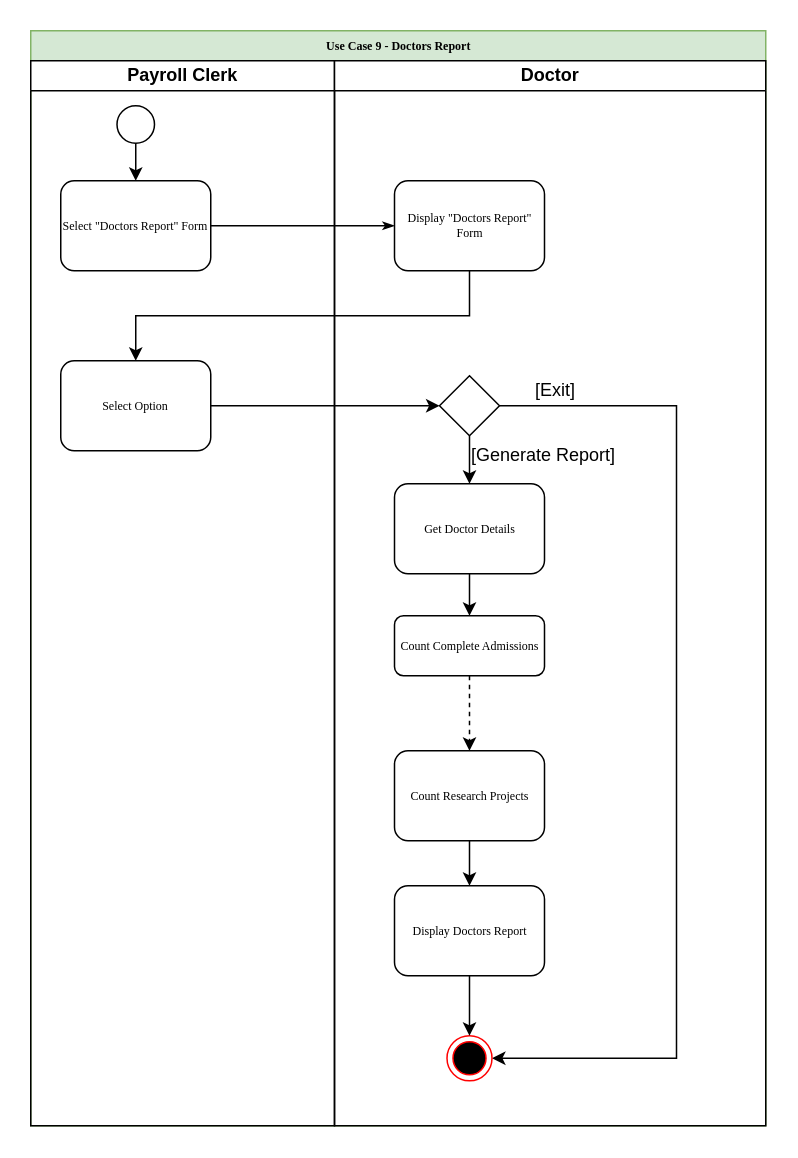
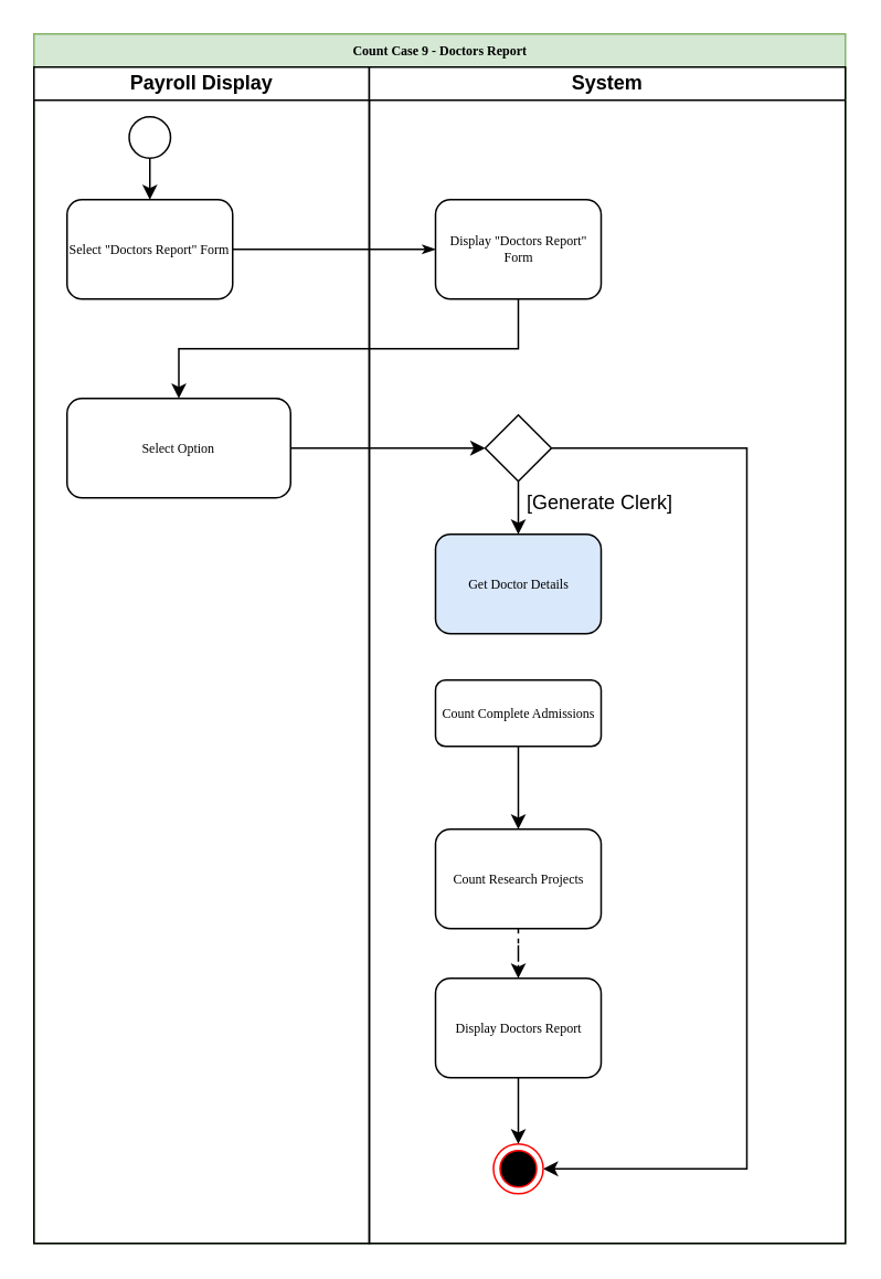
  <mxCell id="0" />
  <mxCell id="1" parent="0" />
- <mxCell id="2" value="Use Case 9 - Doctors Report" style="swimlane;html=1;childLayout=stackLayout;startSize=20;rounded=0;shadow=0;labelBackgroundColor=none;strokeWidth=1;fontFamily=Verdana;fontSize=8;align=center;fillColor=#d5e8d4;strokeColor=#82b366;" parent="1" vertex="1"><mxGeometry x="20" y="20" width="490" height="730" as="geometry" /></mxCell>
- <mxCell id="3" value="Payroll Clerk" style="swimlane;html=1;startSize=20;" parent="2" vertex="1"><mxGeometry y="20" width="202.5" height="710" as="geometry" /></mxCell>
+ <mxCell id="2" value="Count Case 9 - Doctors Report" style="swimlane;html=1;childLayout=stackLayout;startSize=20;rounded=0;shadow=0;labelBackgroundColor=none;strokeWidth=1;fontFamily=Verdana;fontSize=8;align=center;fillColor=#d5e8d4;strokeColor=#82b366;" parent="1" vertex="1"><mxGeometry x="20" y="20" width="490" height="730" as="geometry" /></mxCell>
+ <mxCell id="3" value="Payroll Display" style="swimlane;html=1;startSize=20;" parent="2" vertex="1"><mxGeometry y="20" width="202.5" height="710" as="geometry" /></mxCell>
  <mxCell id="4" value="" style="edgeStyle=orthogonalEdgeStyle;rounded=0;orthogonalLoop=1;jettySize=auto;html=1;" parent="3" source="5" target="6" edge="1"><mxGeometry relative="1" as="geometry" /></mxCell>
  <mxCell id="5" value="" style="ellipse;whiteSpace=wrap;html=1;aspect=fixed;" parent="3" vertex="1"><mxGeometry x="57.5" y="30" width="25" height="25" as="geometry" /></mxCell>
  <mxCell id="6" value="Select &quot;Doctors Report&quot; Form" style="rounded=1;whiteSpace=wrap;html=1;shadow=0;labelBackgroundColor=none;strokeWidth=1;fontFamily=Verdana;fontSize=8;align=center;" parent="3" vertex="1"><mxGeometry x="20" y="80" width="100" height="60" as="geometry" /></mxCell>
- <mxCell id="7" value="Select Option" style="rounded=1;whiteSpace=wrap;html=1;shadow=0;labelBackgroundColor=none;strokeWidth=1;fontFamily=Verdana;fontSize=8;align=center;" parent="3" vertex="1"><mxGeometry x="20" y="200" width="100" height="60" as="geometry" /></mxCell>
+ <mxCell id="7" value="Select Option" style="rounded=1;whiteSpace=wrap;html=1;shadow=0;labelBackgroundColor=none;strokeWidth=1;fontFamily=Verdana;fontSize=8;align=center;" parent="3" vertex="1"><mxGeometry x="20" y="200" width="135" height="60" as="geometry" /></mxCell>
  <mxCell id="8" style="edgeStyle=orthogonalEdgeStyle;rounded=1;html=1;labelBackgroundColor=none;startArrow=none;startFill=0;startSize=5;endArrow=classicThin;endFill=1;endSize=5;jettySize=auto;orthogonalLoop=1;strokeWidth=1;fontFamily=Verdana;fontSize=8" parent="2" source="6" target="21" edge="1"><mxGeometry relative="1" as="geometry" /></mxCell>
  <mxCell id="9" style="edgeStyle=orthogonalEdgeStyle;rounded=0;orthogonalLoop=1;jettySize=auto;html=1;exitX=0.5;exitY=1;exitDx=0;exitDy=0;entryX=0.5;entryY=0;entryDx=0;entryDy=0;" parent="2" source="21" target="7" edge="1"><mxGeometry relative="1" as="geometry" /></mxCell>
- <mxCell id="10" value="Doctor" style="swimlane;html=1;startSize=20;" parent="2" vertex="1"><mxGeometry x="202.5" y="20" width="287.5" height="710" as="geometry" /></mxCell>
- <mxCell id="11" style="edgeStyle=orthogonalEdgeStyle;rounded=0;orthogonalLoop=1;jettySize=auto;html=1;exitX=0.5;exitY=1;exitDx=0;exitDy=0;entryX=0.5;entryY=0;entryDx=0;entryDy=0;dashed=1;" parent="10" source="22" target="23" edge="1"><mxGeometry relative="1" as="geometry"><mxPoint x="90" y="440" as="sourcePoint" /></mxGeometry></mxCell>
- <mxCell id="12" style="edgeStyle=orthogonalEdgeStyle;rounded=0;orthogonalLoop=1;jettySize=auto;html=1;exitX=0.5;exitY=1;exitDx=0;exitDy=0;entryX=0.5;entryY=0;entryDx=0;entryDy=0;" parent="10" source="20" target="22" edge="1"><mxGeometry relative="1" as="geometry"><mxPoint x="90" y="400" as="targetPoint" /></mxGeometry></mxCell>
- <mxCell id="13" value="" style="edgeStyle=orthogonalEdgeStyle;rounded=0;orthogonalLoop=1;jettySize=auto;html=1;" parent="10" source="23" target="19" edge="1"><mxGeometry relative="1" as="geometry" /></mxCell>
+ <mxCell id="10" value="System" style="swimlane;html=1;startSize=20;" parent="2" vertex="1"><mxGeometry x="202.5" y="20" width="287.5" height="710" as="geometry" /></mxCell>
+ <mxCell id="11" style="edgeStyle=orthogonalEdgeStyle;rounded=0;orthogonalLoop=1;jettySize=auto;html=1;exitX=0.5;exitY=1;exitDx=0;exitDy=0;entryX=0.5;entryY=0;entryDx=0;entryDy=0;" parent="10" source="22" target="23" edge="1"><mxGeometry relative="1" as="geometry"><mxPoint x="90" y="440" as="sourcePoint" /></mxGeometry></mxCell>
+ <mxCell id="13" value="" style="edgeStyle=orthogonalEdgeStyle;rounded=0;orthogonalLoop=1;jettySize=auto;html=1;dashed=1;" parent="10" source="23" target="19" edge="1"><mxGeometry relative="1" as="geometry" /></mxCell>
  <mxCell id="14" style="edgeStyle=orthogonalEdgeStyle;rounded=0;orthogonalLoop=1;jettySize=auto;html=1;exitX=0.5;exitY=1;exitDx=0;exitDy=0;entryX=0.5;entryY=0;entryDx=0;entryDy=0;" edge="1" parent="10" source="16" target="20"><mxGeometry relative="1" as="geometry" /></mxCell>
  <mxCell id="15" style="edgeStyle=orthogonalEdgeStyle;rounded=0;orthogonalLoop=1;jettySize=auto;html=1;exitX=1;exitY=0.5;exitDx=0;exitDy=0;entryX=1;entryY=0.5;entryDx=0;entryDy=0;" edge="1" parent="10" source="16" target="17"><mxGeometry relative="1" as="geometry"><Array as="points"><mxPoint x="228" y="230" /><mxPoint x="228" y="665" /></Array></mxGeometry></mxCell>
  <mxCell id="16" value="" style="rhombus;whiteSpace=wrap;html=1;" parent="10" vertex="1"><mxGeometry x="70" y="210" width="40" height="40" as="geometry" /></mxCell>
  <mxCell id="17" value="" style="ellipse;html=1;shape=endState;fillColor=#000000;strokeColor=#ff0000;" parent="10" vertex="1"><mxGeometry x="75" y="650" width="30" height="30" as="geometry" /></mxCell>
  <mxCell id="18" style="edgeStyle=orthogonalEdgeStyle;rounded=0;orthogonalLoop=1;jettySize=auto;html=1;exitX=0.5;exitY=1;exitDx=0;exitDy=0;entryX=0.5;entryY=0;entryDx=0;entryDy=0;" parent="10" source="19" target="17" edge="1"><mxGeometry relative="1" as="geometry" /></mxCell>
  <mxCell id="19" value="Display Doctors Report" style="rounded=1;whiteSpace=wrap;html=1;shadow=0;labelBackgroundColor=none;strokeWidth=1;fontFamily=Verdana;fontSize=8;align=center;" parent="10" vertex="1"><mxGeometry x="40" y="550" width="100" height="60" as="geometry" /></mxCell>
- <mxCell id="20" value="Get Doctor Details" style="rounded=1;whiteSpace=wrap;html=1;shadow=0;labelBackgroundColor=none;strokeWidth=1;fontFamily=Verdana;fontSize=8;align=center;" parent="10" vertex="1"><mxGeometry x="40" y="282" width="100" height="60" as="geometry" /></mxCell>
+ <mxCell id="20" value="Get Doctor Details" style="rounded=1;whiteSpace=wrap;html=1;shadow=0;labelBackgroundColor=none;strokeWidth=1;fontFamily=Verdana;fontSize=8;align=center;fillColor=#dae8fc;" parent="10" vertex="1"><mxGeometry x="40" y="282" width="100" height="60" as="geometry" /></mxCell>
  <mxCell id="21" value="Display &quot;Doctors Report&quot; Form" style="rounded=1;whiteSpace=wrap;html=1;shadow=0;labelBackgroundColor=none;strokeWidth=1;fontFamily=Verdana;fontSize=8;align=center;" parent="10" vertex="1"><mxGeometry x="40" y="80" width="100" height="60" as="geometry" /></mxCell>
  <mxCell id="22" value="Count Complete Admissions" style="rounded=1;whiteSpace=wrap;html=1;shadow=0;labelBackgroundColor=none;strokeWidth=1;fontFamily=Verdana;fontSize=8;align=center;" parent="10" vertex="1"><mxGeometry x="40" y="370" width="100" height="40" as="geometry" /></mxCell>
  <mxCell id="23" value="Count Research Projects" style="rounded=1;whiteSpace=wrap;html=1;shadow=0;labelBackgroundColor=none;strokeWidth=1;fontFamily=Verdana;fontSize=8;align=center;" parent="10" vertex="1"><mxGeometry x="40" y="460" width="100" height="60" as="geometry" /></mxCell>
- <mxCell id="24" value="[Generate Report]" style="text;html=1;strokeColor=none;fillColor=none;align=center;verticalAlign=middle;whiteSpace=wrap;rounded=0;" parent="10" vertex="1"><mxGeometry x="89.75" y="253" width="100" height="20" as="geometry" /></mxCell>
- <mxCell id="25" value="[Exit]" style="text;html=1;strokeColor=none;fillColor=none;align=center;verticalAlign=middle;whiteSpace=wrap;rounded=0;" parent="10" vertex="1"><mxGeometry x="127.5" y="210" width="40" height="20" as="geometry" /></mxCell>
+ <mxCell id="24" value="[Generate Clerk]" style="text;html=1;strokeColor=none;fillColor=none;align=center;verticalAlign=middle;whiteSpace=wrap;rounded=0;" parent="10" vertex="1"><mxGeometry x="89.75" y="253" width="100" height="20" as="geometry" /></mxCell>
  <mxCell id="26" style="edgeStyle=orthogonalEdgeStyle;rounded=0;orthogonalLoop=1;jettySize=auto;html=1;exitX=1;exitY=0.5;exitDx=0;exitDy=0;entryX=0;entryY=0.5;entryDx=0;entryDy=0;" edge="1" parent="2" source="7" target="16"><mxGeometry relative="1" as="geometry" /></mxCell>
